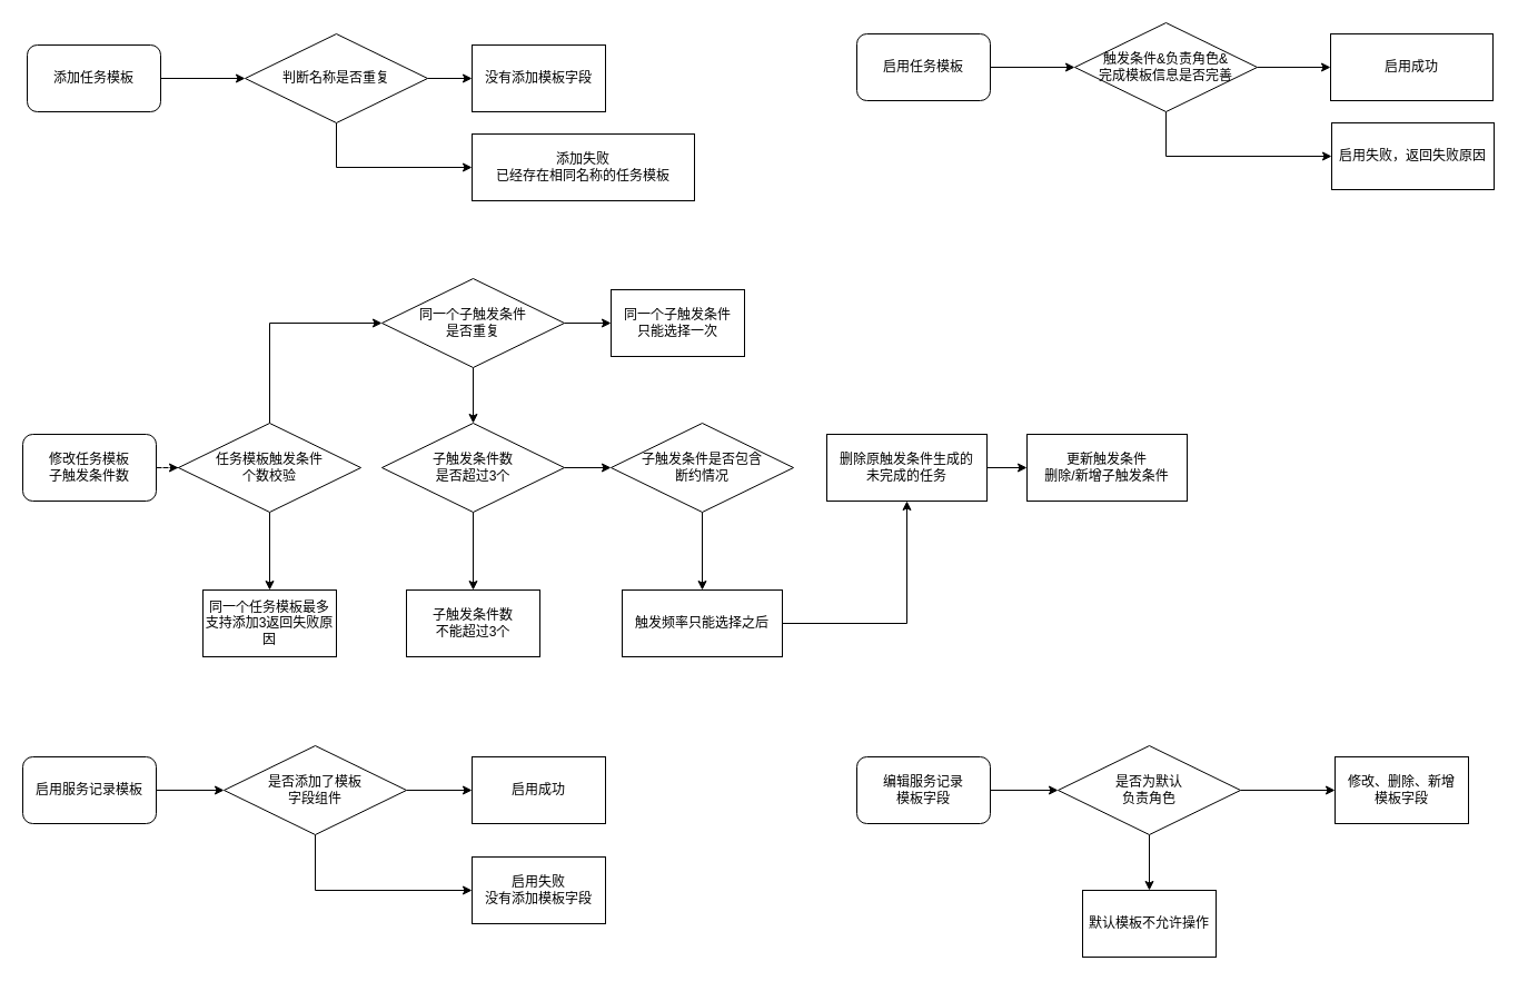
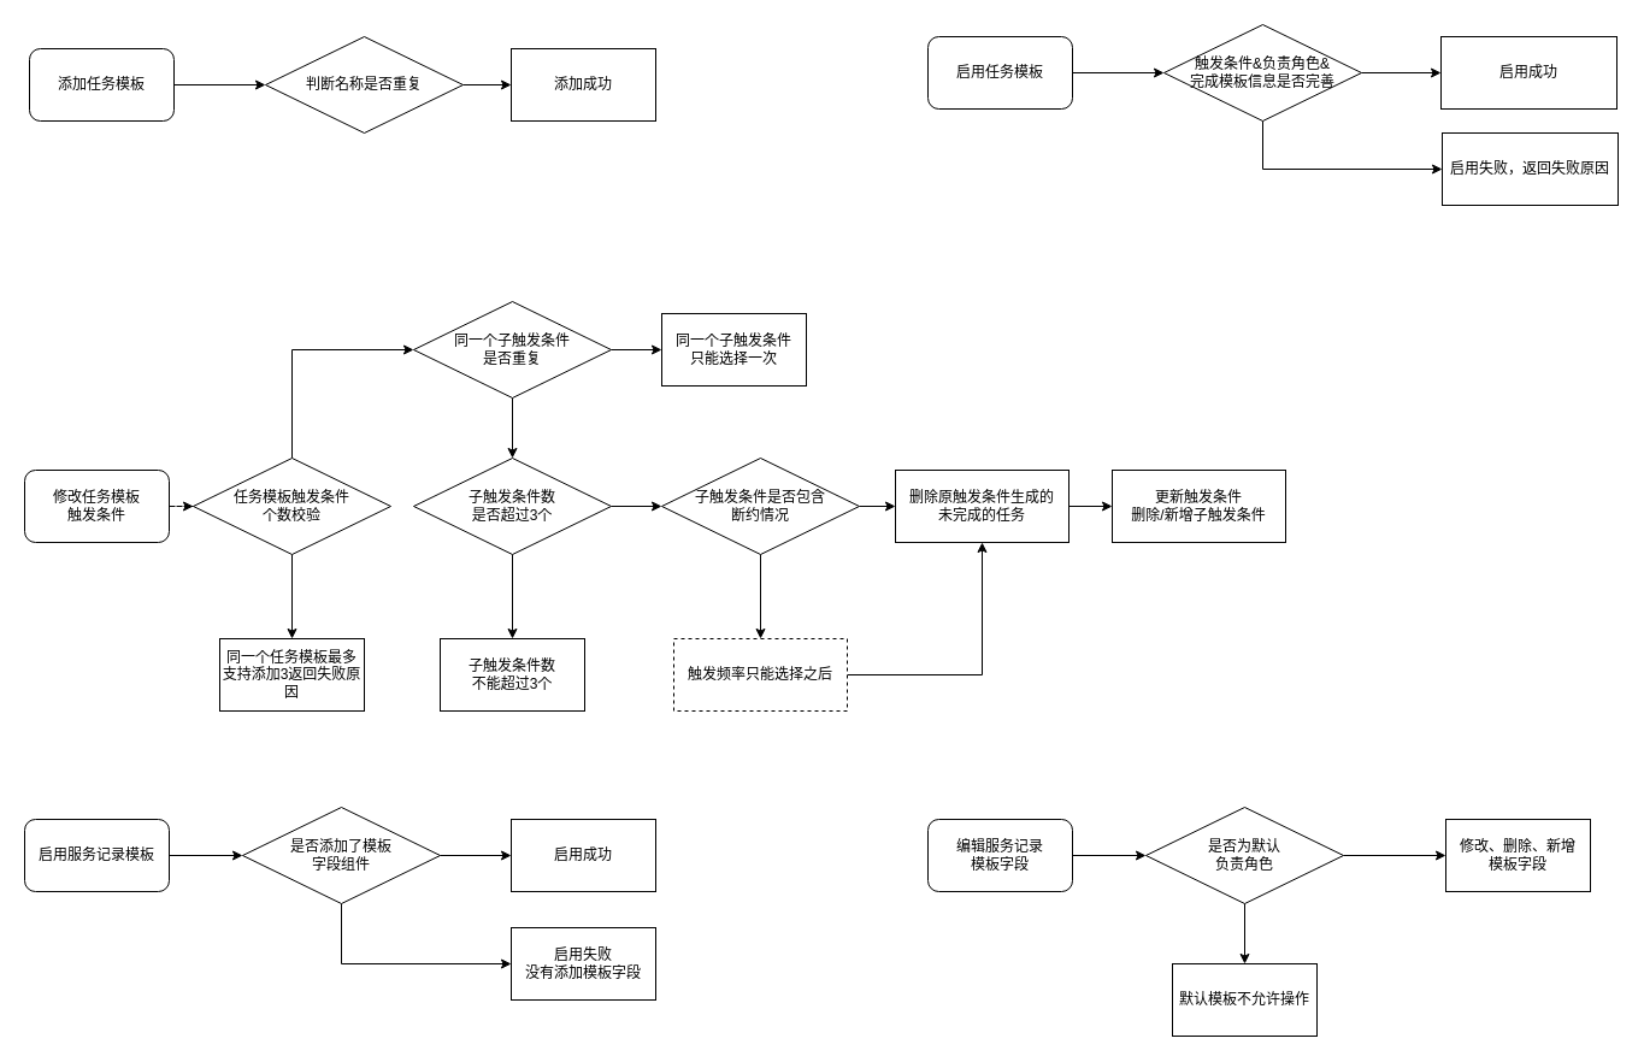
  <mxCell id="0" />
  <mxCell id="1" parent="0" />
  <mxCell id="2" value="" style="edgeStyle=orthogonalEdgeStyle;rounded=0;orthogonalLoop=1;jettySize=auto;html=1;entryX=0;entryY=0.5;entryDx=0;entryDy=0;" edge="1" parent="1" source="3" target="25"><mxGeometry relative="1" as="geometry"><mxPoint x="224" y="70" as="targetPoint" /></mxGeometry></mxCell>
  <mxCell id="3" value="添加任务模板" style="rounded=1;whiteSpace=wrap;html=1;" vertex="1" parent="1"><mxGeometry x="24" y="40" width="120" height="60" as="geometry" /></mxCell>
  <mxCell id="4" value="" style="edgeStyle=orthogonalEdgeStyle;rounded=0;orthogonalLoop=1;jettySize=auto;html=1;exitX=1;exitY=0.5;exitDx=0;exitDy=0;" edge="1" parent="1" source="25" target="7"><mxGeometry relative="1" as="geometry"><mxPoint x="344" y="70" as="sourcePoint" /></mxGeometry></mxCell>
- <mxCell id="5" value="" style="edgeStyle=orthogonalEdgeStyle;rounded=0;orthogonalLoop=1;jettySize=auto;html=1;entryX=0;entryY=0.5;entryDx=0;entryDy=0;exitX=0.5;exitY=1;exitDx=0;exitDy=0;" edge="1" parent="1" source="25" target="6"><mxGeometry relative="1" as="geometry"><mxPoint x="284" y="100" as="sourcePoint" /></mxGeometry></mxCell>
- <mxCell id="6" value="添加失败&lt;br&gt;已经存在相同名称的任务模板" style="rounded=0;whiteSpace=wrap;html=1;" vertex="1" parent="1"><mxGeometry x="424" y="120" width="200" height="60" as="geometry" /></mxCell>
- <mxCell id="7" value="没有添加模板字段" style="rounded=0;whiteSpace=wrap;html=1;" vertex="1" parent="1"><mxGeometry x="424" y="40" width="120" height="60" as="geometry" /></mxCell>
+ <mxCell id="7" value="添加成功" style="rounded=0;whiteSpace=wrap;html=1;" vertex="1" parent="1"><mxGeometry x="424" y="40" width="120" height="60" as="geometry" /></mxCell>
  <mxCell id="8" value="" style="edgeStyle=orthogonalEdgeStyle;rounded=0;orthogonalLoop=1;jettySize=auto;html=1;entryX=0;entryY=0.5;entryDx=0;entryDy=0;" edge="1" parent="1" source="9" target="24"><mxGeometry relative="1" as="geometry"><mxPoint x="970" y="60" as="targetPoint" /></mxGeometry></mxCell>
  <mxCell id="9" value="启用任务模板" style="rounded=1;whiteSpace=wrap;html=1;" vertex="1" parent="1"><mxGeometry x="770" y="30" width="120" height="60" as="geometry" /></mxCell>
  <mxCell id="10" value="" style="edgeStyle=orthogonalEdgeStyle;rounded=0;orthogonalLoop=1;jettySize=auto;html=1;exitX=1;exitY=0.5;exitDx=0;exitDy=0;" edge="1" parent="1" source="24" target="13"><mxGeometry relative="1" as="geometry"><mxPoint x="1116" y="60" as="sourcePoint" /></mxGeometry></mxCell>
  <mxCell id="11" value="" style="edgeStyle=orthogonalEdgeStyle;rounded=0;orthogonalLoop=1;jettySize=auto;html=1;entryX=0;entryY=0.5;entryDx=0;entryDy=0;exitX=0.5;exitY=1;exitDx=0;exitDy=0;" edge="1" parent="1" source="24" target="12"><mxGeometry relative="1" as="geometry"><mxPoint x="1043" y="90" as="sourcePoint" /></mxGeometry></mxCell>
  <mxCell id="12" value="启用失败，返回失败原因" style="rounded=0;whiteSpace=wrap;html=1;" vertex="1" parent="1"><mxGeometry x="1197" y="110" width="146" height="60" as="geometry" /></mxCell>
  <mxCell id="13" value="启用成功" style="rounded=0;whiteSpace=wrap;html=1;" vertex="1" parent="1"><mxGeometry x="1196" y="30" width="146" height="60" as="geometry" /></mxCell>
  <mxCell id="14" value="" style="edgeStyle=orthogonalEdgeStyle;rounded=0;orthogonalLoop=1;jettySize=auto;html=1;entryX=0;entryY=0.5;entryDx=0;entryDy=0;dashed=1;" edge="1" parent="1" source="15" target="26"><mxGeometry relative="1" as="geometry"><mxPoint x="176" y="420" as="targetPoint" /></mxGeometry></mxCell>
- <mxCell id="15" value="修改任务模板&lt;br&gt;子触发条件数" style="rounded=1;whiteSpace=wrap;html=1;" vertex="1" parent="1"><mxGeometry x="20" y="390" width="120" height="60" as="geometry" /></mxCell>
+ <mxCell id="15" value="修改任务模板&lt;br&gt;触发条件" style="rounded=1;whiteSpace=wrap;html=1;" vertex="1" parent="1"><mxGeometry x="20" y="390" width="120" height="60" as="geometry" /></mxCell>
  <mxCell id="16" style="edgeStyle=orthogonalEdgeStyle;rounded=0;orthogonalLoop=1;jettySize=auto;html=1;exitX=0.5;exitY=0;exitDx=0;exitDy=0;entryX=0;entryY=0.5;entryDx=0;entryDy=0;" edge="1" parent="1" source="26" target="27"><mxGeometry relative="1" as="geometry"><mxPoint x="296" y="420" as="sourcePoint" /><mxPoint x="346" y="420" as="targetPoint" /></mxGeometry></mxCell>
  <mxCell id="17" value="" style="edgeStyle=orthogonalEdgeStyle;rounded=0;orthogonalLoop=1;jettySize=auto;html=1;exitX=0.5;exitY=1;exitDx=0;exitDy=0;" edge="1" parent="1" source="26" target="18"><mxGeometry relative="1" as="geometry"><mxPoint x="236" y="450" as="sourcePoint" /></mxGeometry></mxCell>
  <mxCell id="18" value="同一个任务模板最多支持添加3返回失败原因" style="rounded=0;whiteSpace=wrap;html=1;" vertex="1" parent="1"><mxGeometry x="182" y="530" width="120" height="60" as="geometry" /></mxCell>
  <mxCell id="19" value="" style="edgeStyle=orthogonalEdgeStyle;rounded=0;orthogonalLoop=1;jettySize=auto;html=1;entryX=0.5;entryY=0;entryDx=0;entryDy=0;exitX=0.5;exitY=1;exitDx=0;exitDy=0;" edge="1" parent="1" source="27" target="29"><mxGeometry relative="1" as="geometry"><mxPoint x="466" y="420" as="sourcePoint" /><mxPoint x="506" y="420" as="targetPoint" /></mxGeometry></mxCell>
  <mxCell id="20" value="" style="edgeStyle=orthogonalEdgeStyle;rounded=0;orthogonalLoop=1;jettySize=auto;html=1;exitX=1;exitY=0.5;exitDx=0;exitDy=0;" edge="1" parent="1" source="27" target="21"><mxGeometry relative="1" as="geometry"><mxPoint x="406" y="450" as="sourcePoint" /></mxGeometry></mxCell>
  <mxCell id="21" value="同一个子触发条件&lt;br&gt;只能选择一次" style="rounded=0;whiteSpace=wrap;html=1;" vertex="1" parent="1"><mxGeometry x="549" y="260" width="120" height="60" as="geometry" /></mxCell>
  <mxCell id="22" value="" style="edgeStyle=orthogonalEdgeStyle;rounded=0;orthogonalLoop=1;jettySize=auto;html=1;exitX=0.5;exitY=1;exitDx=0;exitDy=0;" edge="1" parent="1" source="29" target="23"><mxGeometry relative="1" as="geometry"><mxPoint x="566" y="450" as="sourcePoint" /></mxGeometry></mxCell>
  <mxCell id="23" value="子触发条件数&lt;br&gt;不能超过3个" style="rounded=0;whiteSpace=wrap;html=1;" vertex="1" parent="1"><mxGeometry x="365" y="530" width="120" height="60" as="geometry" /></mxCell>
  <mxCell id="24" value="&lt;span style=&quot;white-space: normal&quot;&gt;触发条件&amp;amp;负责角色&amp;amp;&lt;br&gt;完成模板信息是否完善&lt;/span&gt;" style="rhombus;whiteSpace=wrap;html=1;rounded=0;" vertex="1" parent="1"><mxGeometry x="966" y="20" width="164" height="80" as="geometry" /></mxCell>
  <mxCell id="25" value="判断名称是否重复" style="rhombus;whiteSpace=wrap;html=1;rounded=0;" vertex="1" parent="1"><mxGeometry x="220" y="30" width="164" height="80" as="geometry" /></mxCell>
  <mxCell id="26" value="任务模板触发条件&lt;br&gt;个数校验" style="rhombus;whiteSpace=wrap;html=1;rounded=0;" vertex="1" parent="1"><mxGeometry x="160" y="380" width="164" height="80" as="geometry" /></mxCell>
  <mxCell id="27" value="同一个子触发条件&lt;br&gt;是否重复" style="rhombus;whiteSpace=wrap;html=1;rounded=0;" vertex="1" parent="1"><mxGeometry x="343" y="250" width="164" height="80" as="geometry" /></mxCell>
  <mxCell id="28" value="" style="edgeStyle=orthogonalEdgeStyle;rounded=0;orthogonalLoop=1;jettySize=auto;html=1;exitX=1;exitY=0.5;exitDx=0;exitDy=0;" edge="1" parent="1" source="29" target="32"><mxGeometry relative="1" as="geometry" /></mxCell>
  <mxCell id="29" value="子触发条件数&lt;br&gt;是否超过3个" style="rhombus;whiteSpace=wrap;html=1;rounded=0;" vertex="1" parent="1"><mxGeometry x="343" y="380" width="164" height="80" as="geometry" /></mxCell>
  <mxCell id="30" value="" style="edgeStyle=orthogonalEdgeStyle;rounded=0;orthogonalLoop=1;jettySize=auto;html=1;entryX=0.5;entryY=0;entryDx=0;entryDy=0;exitX=0.5;exitY=1;exitDx=0;exitDy=0;" edge="1" parent="1" source="32" target="34"><mxGeometry relative="1" as="geometry"><mxPoint x="802" y="540" as="targetPoint" /></mxGeometry></mxCell>
+ <mxCell id="31" value="" style="edgeStyle=orthogonalEdgeStyle;rounded=0;orthogonalLoop=1;jettySize=auto;html=1;entryX=0;entryY=0.5;entryDx=0;entryDy=0;" edge="1" parent="1" source="32" target="36"><mxGeometry relative="1" as="geometry"><mxPoint x="964" y="420" as="targetPoint" /></mxGeometry></mxCell>
  <mxCell id="32" value="子触发条件是否包含&lt;br&gt;断约情况" style="rhombus;whiteSpace=wrap;html=1;rounded=0;" vertex="1" parent="1"><mxGeometry x="549" y="380" width="164" height="80" as="geometry" /></mxCell>
  <mxCell id="33" style="edgeStyle=orthogonalEdgeStyle;rounded=0;orthogonalLoop=1;jettySize=auto;html=1;exitX=1;exitY=0.5;exitDx=0;exitDy=0;entryX=0.5;entryY=1;entryDx=0;entryDy=0;" edge="1" parent="1" source="34" target="36"><mxGeometry relative="1" as="geometry" /></mxCell>
- <mxCell id="34" value="触发频率只能选择之后" style="rounded=0;whiteSpace=wrap;html=1;" vertex="1" parent="1"><mxGeometry x="559" y="530" width="144" height="60" as="geometry" /></mxCell>
+ <mxCell id="34" value="触发频率只能选择之后" style="rounded=0;whiteSpace=wrap;html=1;dashed=1;" vertex="1" parent="1"><mxGeometry x="559" y="530" width="144" height="60" as="geometry" /></mxCell>
  <mxCell id="35" value="" style="edgeStyle=orthogonalEdgeStyle;rounded=0;orthogonalLoop=1;jettySize=auto;html=1;" edge="1" parent="1" source="36" target="37"><mxGeometry relative="1" as="geometry" /></mxCell>
  <mxCell id="36" value="删除原触发条件生成的&lt;br&gt;未完成的任务" style="rounded=0;whiteSpace=wrap;html=1;" vertex="1" parent="1"><mxGeometry x="743" y="390" width="144" height="60" as="geometry" /></mxCell>
  <mxCell id="37" value="更新触发条件&lt;br&gt;删除/新增子触发条件" style="rounded=0;whiteSpace=wrap;html=1;" vertex="1" parent="1"><mxGeometry x="923" y="390" width="144" height="60" as="geometry" /></mxCell>
  <mxCell id="38" value="" style="edgeStyle=orthogonalEdgeStyle;rounded=0;orthogonalLoop=1;jettySize=auto;html=1;entryX=0;entryY=0.5;entryDx=0;entryDy=0;" edge="1" parent="1" source="39" target="43"><mxGeometry relative="1" as="geometry" /></mxCell>
  <mxCell id="39" value="启用服务记录模板" style="rounded=1;whiteSpace=wrap;html=1;" vertex="1" parent="1"><mxGeometry x="20" y="680" width="120" height="60" as="geometry" /></mxCell>
  <mxCell id="40" value="启用成功" style="rounded=0;whiteSpace=wrap;html=1;" vertex="1" parent="1"><mxGeometry x="424" y="680" width="120" height="60" as="geometry" /></mxCell>
  <mxCell id="41" style="edgeStyle=orthogonalEdgeStyle;rounded=0;orthogonalLoop=1;jettySize=auto;html=1;exitX=1;exitY=0.5;exitDx=0;exitDy=0;entryX=0;entryY=0.5;entryDx=0;entryDy=0;" edge="1" parent="1" source="43" target="40"><mxGeometry relative="1" as="geometry" /></mxCell>
  <mxCell id="42" style="edgeStyle=orthogonalEdgeStyle;rounded=0;orthogonalLoop=1;jettySize=auto;html=1;exitX=0.5;exitY=1;exitDx=0;exitDy=0;entryX=0;entryY=0.5;entryDx=0;entryDy=0;" edge="1" parent="1" source="43" target="44"><mxGeometry relative="1" as="geometry"><mxPoint x="373" y="810" as="targetPoint" /></mxGeometry></mxCell>
  <mxCell id="43" value="是否添加了模板&lt;br&gt;字段组件" style="rhombus;whiteSpace=wrap;html=1;rounded=0;" vertex="1" parent="1"><mxGeometry x="201" y="670" width="164" height="80" as="geometry" /></mxCell>
  <mxCell id="44" value="启用失败&lt;br&gt;没有添加模板字段" style="rounded=0;whiteSpace=wrap;html=1;" vertex="1" parent="1"><mxGeometry x="424" y="770" width="120" height="60" as="geometry" /></mxCell>
  <mxCell id="45" value="" style="edgeStyle=orthogonalEdgeStyle;rounded=0;orthogonalLoop=1;jettySize=auto;html=1;entryX=0;entryY=0.5;entryDx=0;entryDy=0;" edge="1" parent="1" source="46" target="49"><mxGeometry relative="1" as="geometry"><mxPoint x="970" y="710" as="targetPoint" /></mxGeometry></mxCell>
  <mxCell id="46" value="编辑服务记录&lt;br&gt;模板字段" style="rounded=1;whiteSpace=wrap;html=1;" vertex="1" parent="1"><mxGeometry x="770" y="680" width="120" height="60" as="geometry" /></mxCell>
  <mxCell id="47" value="" style="edgeStyle=orthogonalEdgeStyle;rounded=0;orthogonalLoop=1;jettySize=auto;html=1;entryX=0.5;entryY=0;entryDx=0;entryDy=0;" edge="1" parent="1" source="49" target="50"><mxGeometry relative="1" as="geometry"><mxPoint x="1033" y="800" as="targetPoint" /></mxGeometry></mxCell>
  <mxCell id="48" value="" style="edgeStyle=orthogonalEdgeStyle;rounded=0;orthogonalLoop=1;jettySize=auto;html=1;entryX=0;entryY=0.5;entryDx=0;entryDy=0;" edge="1" parent="1" source="49" target="51"><mxGeometry relative="1" as="geometry"><mxPoint x="1195" y="710" as="targetPoint" /></mxGeometry></mxCell>
  <mxCell id="49" value="是否为默认&lt;br&gt;负责角色" style="rhombus;whiteSpace=wrap;html=1;rounded=0;" vertex="1" parent="1"><mxGeometry x="951" y="670" width="164" height="80" as="geometry" /></mxCell>
  <mxCell id="50" value="默认模板不允许操作" style="rounded=0;whiteSpace=wrap;html=1;" vertex="1" parent="1"><mxGeometry x="973" y="800" width="120" height="60" as="geometry" /></mxCell>
  <mxCell id="51" value="修改、删除、新增&lt;br&gt;模板字段" style="rounded=0;whiteSpace=wrap;html=1;" vertex="1" parent="1"><mxGeometry x="1200" y="680" width="120" height="60" as="geometry" /></mxCell>
